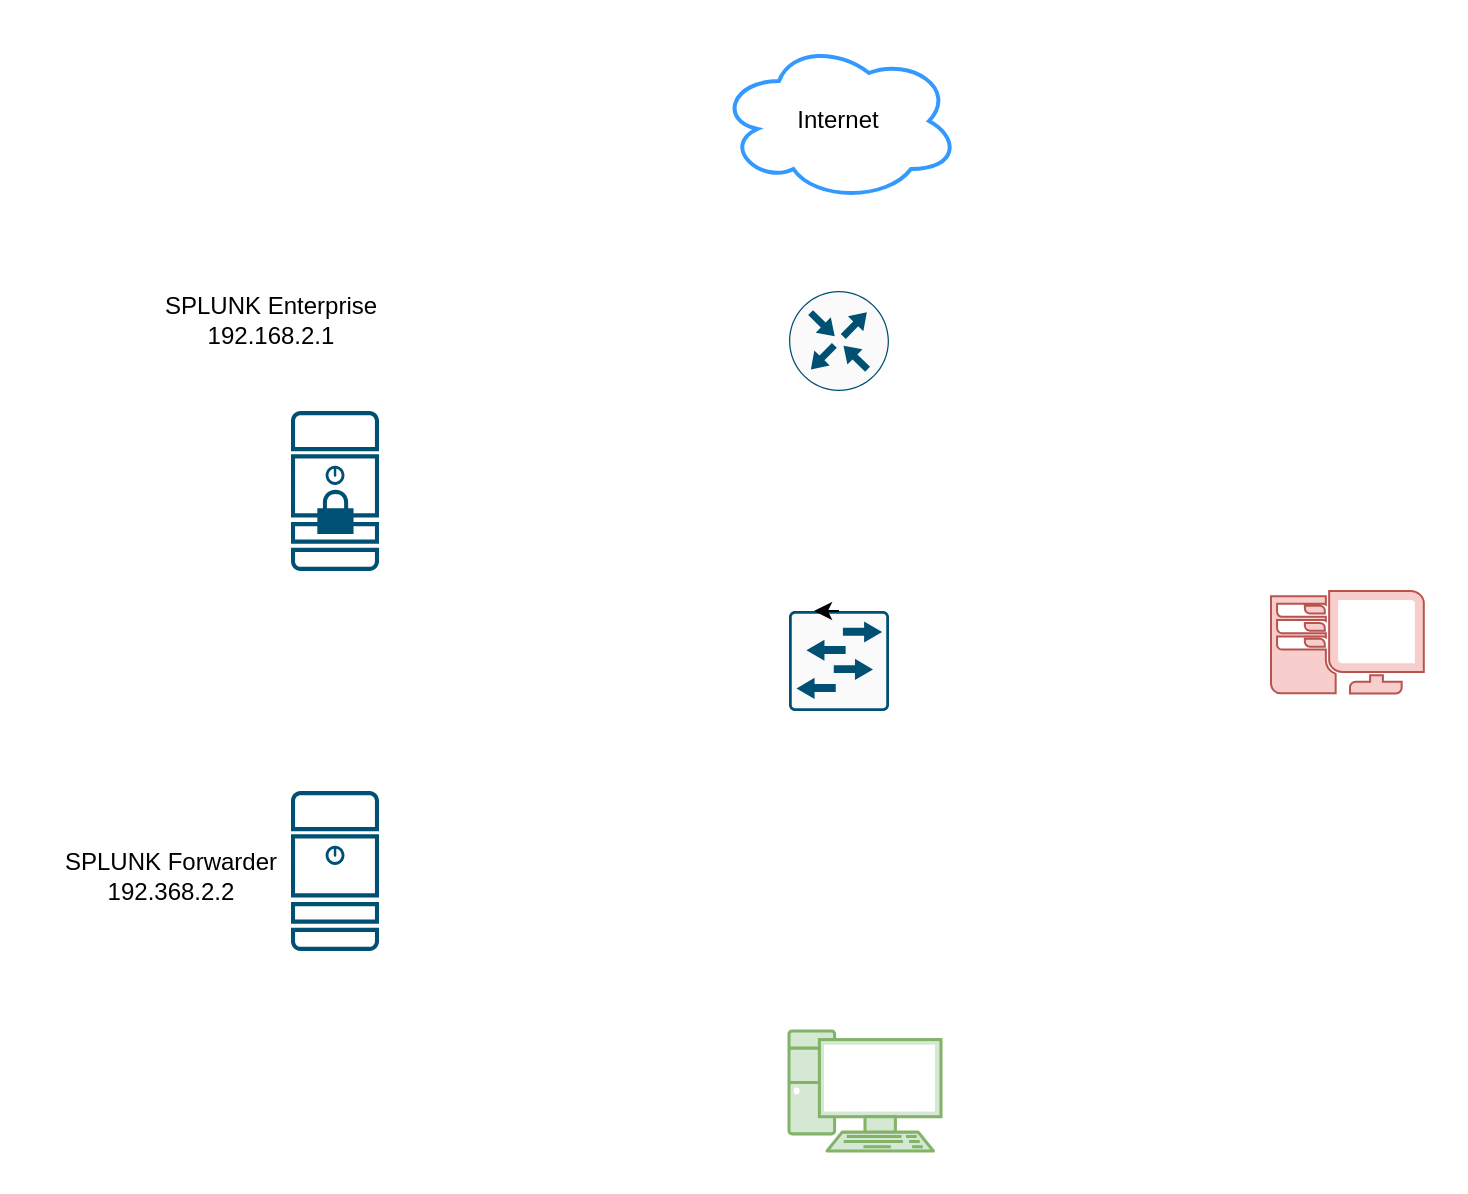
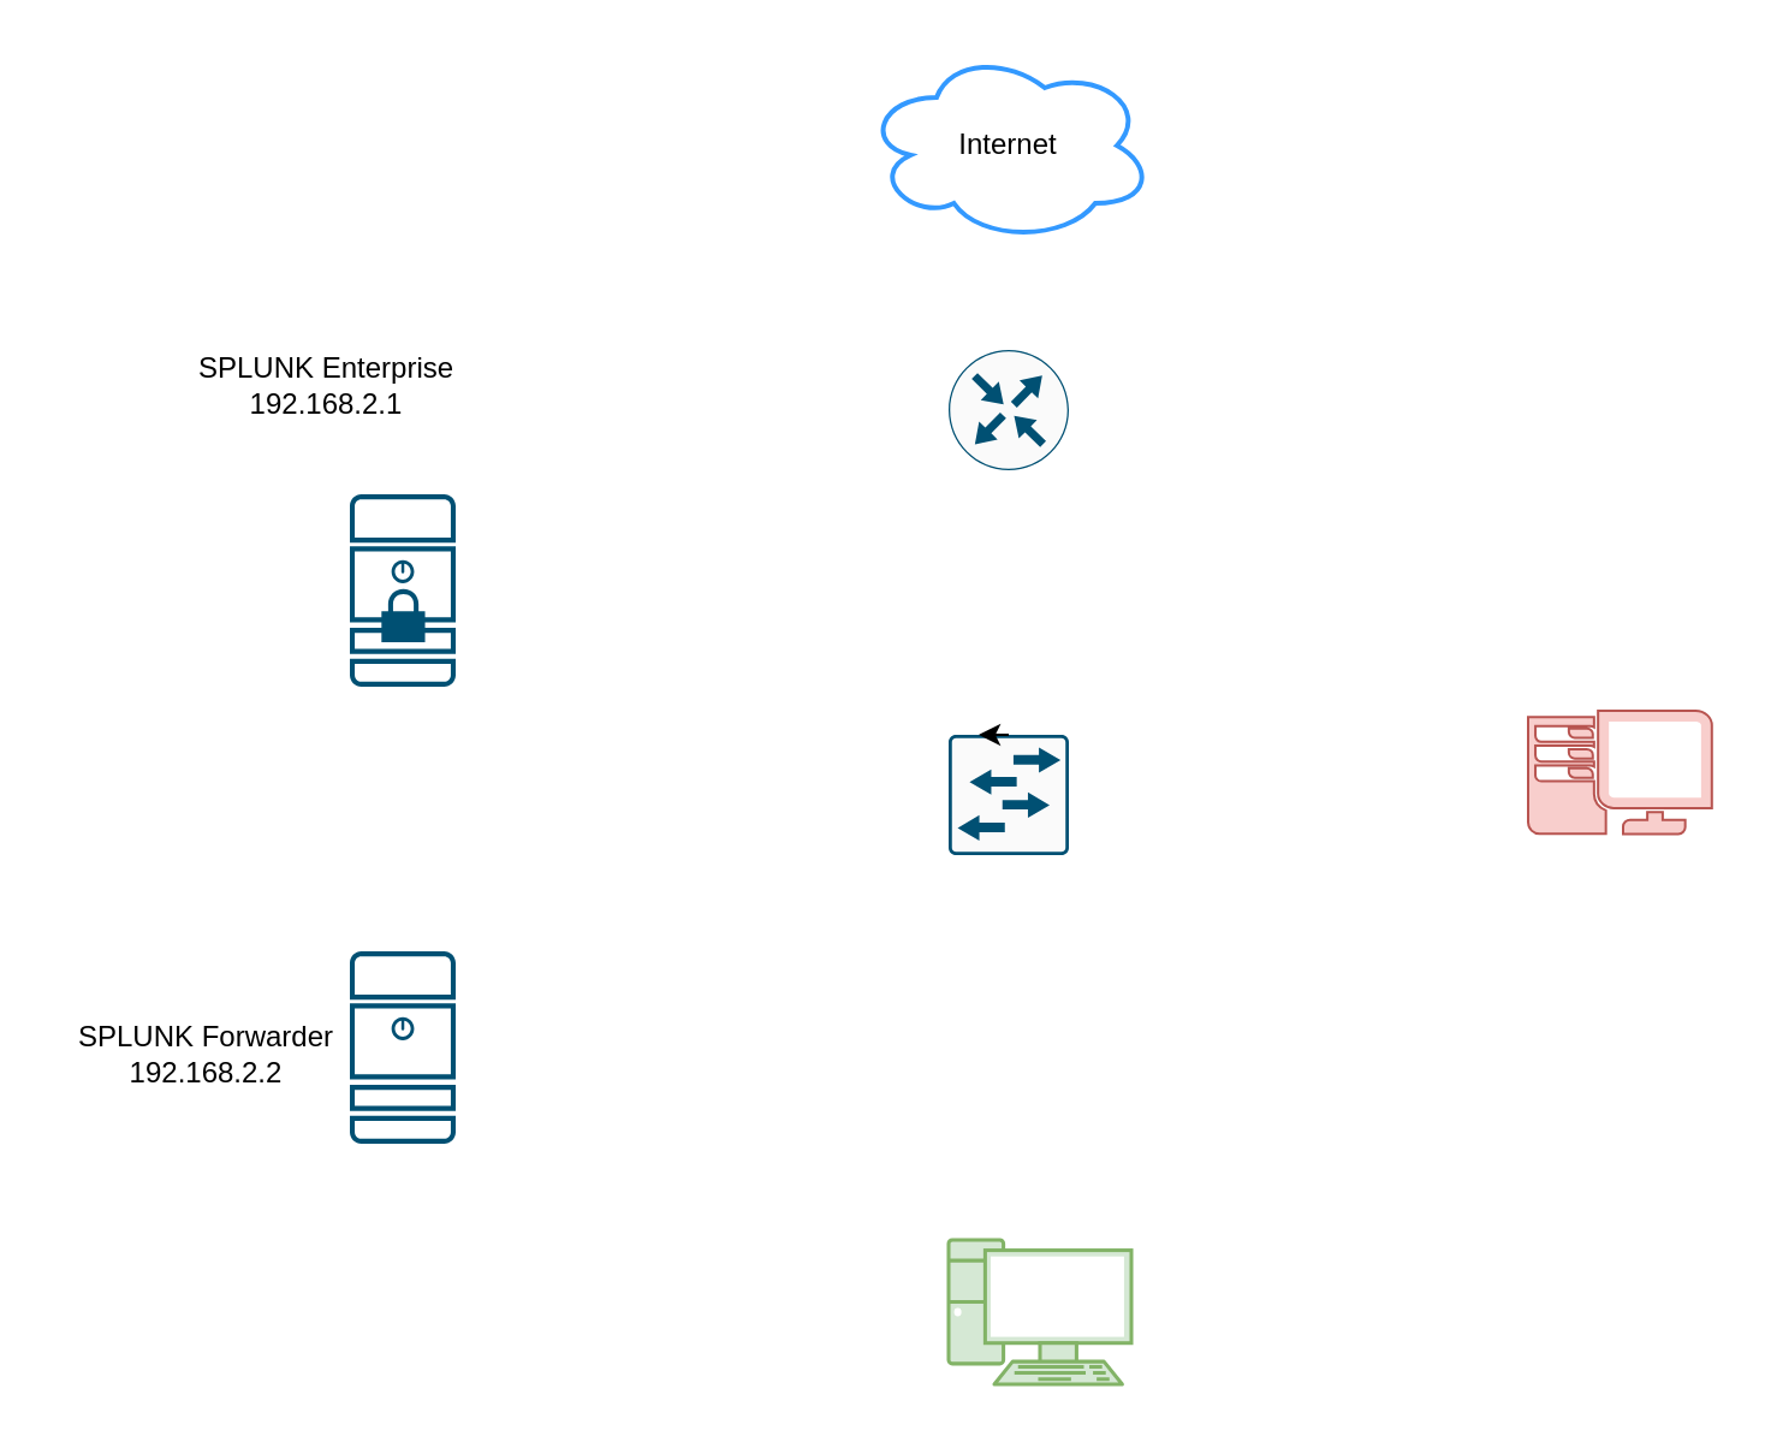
  <mxCell id="0" />
  <mxCell id="1" parent="0" />
  <mxCell id="2" value="" style="sketch=0;points=[[0.015,0.015,0],[0.985,0.015,0],[0.985,0.985,0],[0.015,0.985,0],[0.25,0,0],[0.5,0,0],[0.75,0,0],[1,0.25,0],[1,0.5,0],[1,0.75,0],[0.75,1,0],[0.5,1,0],[0.25,1,0],[0,0.75,0],[0,0.5,0],[0,0.25,0]];verticalLabelPosition=bottom;html=1;verticalAlign=top;aspect=fixed;align=center;pointerEvents=1;shape=mxgraph.cisco19.server;fillColor=#005073;strokeColor=none;" vertex="1" parent="1"><mxGeometry x="145" y="395" width="44" height="80" as="geometry" /></mxCell>
  <mxCell id="3" value="" style="sketch=0;points=[[0.015,0.015,0],[0.985,0.015,0],[0.985,0.985,0],[0.015,0.985,0],[0.25,0,0],[0.5,0,0],[0.75,0,0],[1,0.25,0],[1,0.5,0],[1,0.75,0],[0.75,1,0],[0.5,1,0],[0.25,1,0],[0,0.75,0],[0,0.5,0],[0,0.25,0]];verticalLabelPosition=bottom;html=1;verticalAlign=top;aspect=fixed;align=center;pointerEvents=1;shape=mxgraph.cisco19.secure_server;fillColor=#005073;strokeColor=none;" vertex="1" parent="1"><mxGeometry x="145" y="205" width="44" height="80" as="geometry" /></mxCell>
  <mxCell id="4" value="" style="verticalAlign=top;verticalLabelPosition=bottom;labelPosition=center;align=center;html=1;outlineConnect=0;fillColor=#d5e8d4;strokeColor=#82b366;gradientDirection=north;strokeWidth=2;shape=mxgraph.networks.pc;" vertex="1" parent="1"><mxGeometry x="394" y="515" width="76" height="60" as="geometry" /></mxCell>
  <mxCell id="5" value="" style="sketch=0;points=[[0.015,0.015,0],[0.985,0.015,0],[0.985,0.985,0],[0.015,0.985,0],[0.25,0,0],[0.5,0,0],[0.75,0,0],[1,0.25,0],[1,0.5,0],[1,0.75,0],[0.75,1,0],[0.5,1,0],[0.25,1,0],[0,0.75,0],[0,0.5,0],[0,0.25,0]];verticalLabelPosition=bottom;html=1;verticalAlign=top;aspect=fixed;align=center;pointerEvents=1;shape=mxgraph.cisco19.rect;prIcon=l2_switch;fillColor=#FAFAFA;strokeColor=#005073;" vertex="1" parent="1"><mxGeometry x="394" y="305" width="50" height="50" as="geometry" /></mxCell>
  <mxCell id="6" value="" style="sketch=0;points=[[0.5,0,0],[1,0.5,0],[0.5,1,0],[0,0.5,0],[0.145,0.145,0],[0.856,0.145,0],[0.855,0.856,0],[0.145,0.855,0]];verticalLabelPosition=bottom;html=1;verticalAlign=top;aspect=fixed;align=center;pointerEvents=1;shape=mxgraph.cisco19.rect;prIcon=router;fillColor=#FAFAFA;strokeColor=#005073;" vertex="1" parent="1"><mxGeometry x="394" y="145" width="50" height="50" as="geometry" /></mxCell>
  <mxCell id="7" value="" style="pointerEvents=1;shadow=0;dashed=0;html=1;strokeColor=#b85450;fillColor=#f8cecc;labelPosition=center;verticalLabelPosition=bottom;verticalAlign=top;align=center;outlineConnect=0;shape=mxgraph.veeam.2d.workstation;" vertex="1" parent="1"><mxGeometry x="635" y="295" width="76.4" height="51.2" as="geometry" /></mxCell>
  <mxCell id="8" value="Internet" style="ellipse;shape=cloud;whiteSpace=wrap;html=1;strokeWidth=2;strokeColor=#3399FF;" vertex="1" parent="1"><mxGeometry x="359" y="20" width="120" height="80" as="geometry" /></mxCell>
  <mxCell id="9" style="edgeStyle=orthogonalEdgeStyle;rounded=0;orthogonalLoop=1;jettySize=auto;html=1;exitX=0.5;exitY=0;exitDx=0;exitDy=0;exitPerimeter=0;entryX=0.25;entryY=0;entryDx=0;entryDy=0;entryPerimeter=0;" edge="1" parent="1" source="5" target="5"><mxGeometry relative="1" as="geometry" /></mxCell>
  <mxCell id="10" value="SPLUNK Enterprise&lt;div&gt;192.168.2.1&lt;/div&gt;" style="text;html=1;align=center;verticalAlign=middle;resizable=0;points=[];autosize=1;strokeColor=none;fillColor=none;" vertex="1" parent="1"><mxGeometry x="70" y="140" width="130" height="40" as="geometry" /></mxCell>
- <mxCell id="11" value="SPLUNK Forwarder&lt;div&gt;192.368.2.2&lt;/div&gt;" style="text;html=1;align=center;verticalAlign=middle;resizable=0;points=[];autosize=1;strokeColor=none;fillColor=none;" vertex="1" parent="1"><mxGeometry x="20" y="418" width="130" height="40" as="geometry" /></mxCell>
+ <mxCell id="11" value="SPLUNK Forwarder&lt;div&gt;192.168.2.2&lt;/div&gt;" style="text;html=1;align=center;verticalAlign=middle;resizable=0;points=[];autosize=1;strokeColor=none;fillColor=none;" vertex="1" parent="1"><mxGeometry x="20" y="418" width="130" height="40" as="geometry" /></mxCell>
